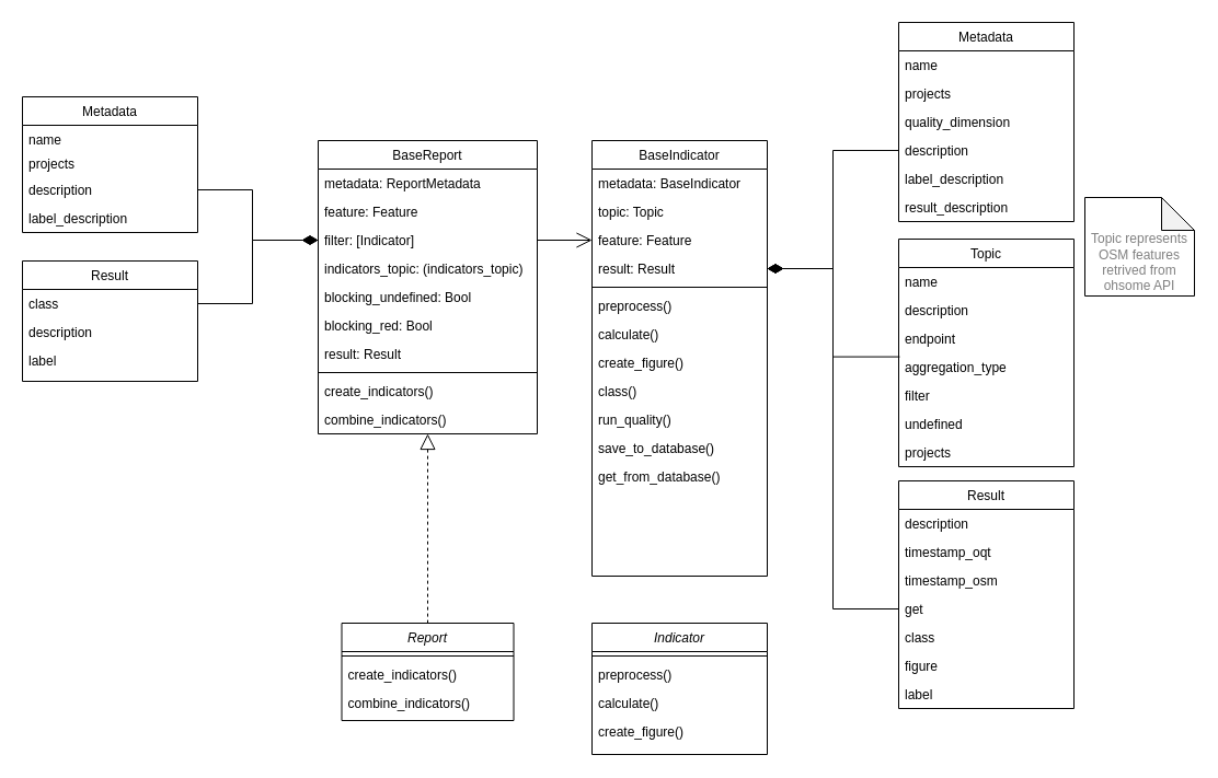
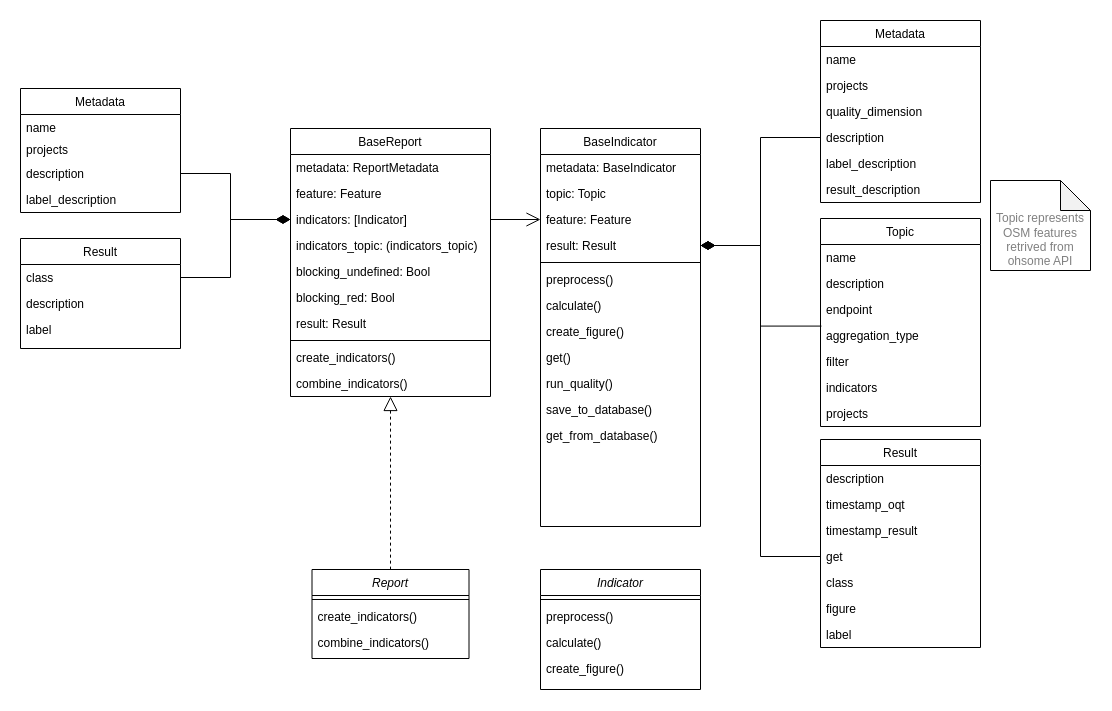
  <mxCell id="0" />
  <mxCell id="1" parent="0" />
  <mxCell id="2" value="BaseIndicator" style="swimlane;fontStyle=0;align=center;verticalAlign=top;childLayout=stackLayout;horizontal=1;startSize=26;horizontalStack=0;resizeParent=1;resizeLast=0;collapsible=1;marginBottom=0;rounded=0;shadow=0;strokeWidth=1;" parent="1" vertex="1"><mxGeometry x="540" y="128" width="160" height="398" as="geometry"><mxRectangle x="230" y="140" width="160" height="26" as="alternateBounds" /></mxGeometry></mxCell>
  <mxCell id="3" value="metadata: BaseIndicator" style="text;align=left;verticalAlign=top;spacingLeft=4;spacingRight=4;overflow=hidden;rotatable=0;points=[[0,0.5],[1,0.5]];portConstraint=eastwest;" parent="2" vertex="1"><mxGeometry y="26" width="160" height="26" as="geometry" /></mxCell>
  <mxCell id="4" value="topic: Topic" style="text;align=left;verticalAlign=top;spacingLeft=4;spacingRight=4;overflow=hidden;rotatable=0;points=[[0,0.5],[1,0.5]];portConstraint=eastwest;rounded=0;shadow=0;html=0;" parent="2" vertex="1"><mxGeometry y="52" width="160" height="26" as="geometry" /></mxCell>
  <mxCell id="5" value="feature: Feature" style="text;align=left;verticalAlign=top;spacingLeft=4;spacingRight=4;overflow=hidden;rotatable=0;points=[[0,0.5],[1,0.5]];portConstraint=eastwest;rounded=0;shadow=0;html=0;" parent="2" vertex="1"><mxGeometry y="78" width="160" height="26" as="geometry" /></mxCell>
  <mxCell id="6" value="result: Result" style="text;align=left;verticalAlign=top;spacingLeft=4;spacingRight=4;overflow=hidden;rotatable=0;points=[[0,0.5],[1,0.5]];portConstraint=eastwest;rounded=0;shadow=0;html=0;" parent="2" vertex="1"><mxGeometry y="104" width="160" height="26" as="geometry" /></mxCell>
  <mxCell id="7" value="" style="line;html=1;strokeWidth=1;align=left;verticalAlign=middle;spacingTop=-1;spacingLeft=3;spacingRight=3;rotatable=0;labelPosition=right;points=[];portConstraint=eastwest;" parent="2" vertex="1"><mxGeometry y="130" width="160" height="8" as="geometry" /></mxCell>
  <mxCell id="8" value="preprocess()" style="text;align=left;verticalAlign=top;spacingLeft=4;spacingRight=4;overflow=hidden;rotatable=0;points=[[0,0.5],[1,0.5]];portConstraint=eastwest;" parent="2" vertex="1"><mxGeometry y="138" width="160" height="26" as="geometry" /></mxCell>
  <mxCell id="9" value="calculate()" style="text;align=left;verticalAlign=top;spacingLeft=4;spacingRight=4;overflow=hidden;rotatable=0;points=[[0,0.5],[1,0.5]];portConstraint=eastwest;" parent="2" vertex="1"><mxGeometry y="164" width="160" height="26" as="geometry" /></mxCell>
  <mxCell id="10" value="create_figure()" style="text;align=left;verticalAlign=top;spacingLeft=4;spacingRight=4;overflow=hidden;rotatable=0;points=[[0,0.5],[1,0.5]];portConstraint=eastwest;" parent="2" vertex="1"><mxGeometry y="190" width="160" height="26" as="geometry" /></mxCell>
- <mxCell id="11" value="class()" style="text;align=left;verticalAlign=top;spacingLeft=4;spacingRight=4;overflow=hidden;rotatable=0;points=[[0,0.5],[1,0.5]];portConstraint=eastwest;" parent="2" vertex="1"><mxGeometry y="216" width="160" height="26" as="geometry" /></mxCell>
+ <mxCell id="11" value="get()" style="text;align=left;verticalAlign=top;spacingLeft=4;spacingRight=4;overflow=hidden;rotatable=0;points=[[0,0.5],[1,0.5]];portConstraint=eastwest;" parent="2" vertex="1"><mxGeometry y="216" width="160" height="26" as="geometry" /></mxCell>
  <mxCell id="12" value="run_quality()" style="text;align=left;verticalAlign=top;spacingLeft=4;spacingRight=4;overflow=hidden;rotatable=0;points=[[0,0.5],[1,0.5]];portConstraint=eastwest;" parent="2" vertex="1"><mxGeometry y="242" width="160" height="26" as="geometry" /></mxCell>
  <mxCell id="13" value="save_to_database()" style="text;align=left;verticalAlign=top;spacingLeft=4;spacingRight=4;overflow=hidden;rotatable=0;points=[[0,0.5],[1,0.5]];portConstraint=eastwest;" parent="2" vertex="1"><mxGeometry y="268" width="160" height="26" as="geometry" /></mxCell>
  <mxCell id="14" value="get_from_database()" style="text;align=left;verticalAlign=top;spacingLeft=4;spacingRight=4;overflow=hidden;rotatable=0;points=[[0,0.5],[1,0.5]];portConstraint=eastwest;" parent="2" vertex="1"><mxGeometry y="294" width="160" height="26" as="geometry" /></mxCell>
  <mxCell id="15" value="Metadata" style="swimlane;fontStyle=0;align=center;verticalAlign=top;childLayout=stackLayout;horizontal=1;startSize=26;horizontalStack=0;resizeParent=1;resizeLast=0;collapsible=1;marginBottom=0;rounded=0;shadow=0;strokeWidth=1;" parent="1" vertex="1"><mxGeometry x="820" y="20" width="160" height="182" as="geometry"><mxRectangle x="130" y="380" width="160" height="26" as="alternateBounds" /></mxGeometry></mxCell>
  <mxCell id="16" value="name" style="text;align=left;verticalAlign=top;spacingLeft=4;spacingRight=4;overflow=hidden;rotatable=0;points=[[0,0.5],[1,0.5]];portConstraint=eastwest;rounded=0;shadow=0;html=0;" parent="15" vertex="1"><mxGeometry y="26" width="160" height="26" as="geometry" /></mxCell>
  <mxCell id="17" value="projects" style="text;align=left;verticalAlign=top;spacingLeft=4;spacingRight=4;overflow=hidden;rotatable=0;points=[[0,0.5],[1,0.5]];portConstraint=eastwest;rounded=0;shadow=0;html=0;" vertex="1" parent="15"><mxGeometry y="52" width="160" height="26" as="geometry" /></mxCell>
  <mxCell id="18" value="quality_dimension" style="text;align=left;verticalAlign=top;spacingLeft=4;spacingRight=4;overflow=hidden;rotatable=0;points=[[0,0.5],[1,0.5]];portConstraint=eastwest;rounded=0;shadow=0;html=0;" vertex="1" parent="15"><mxGeometry y="78" width="160" height="26" as="geometry" /></mxCell>
  <mxCell id="19" value="description" style="text;align=left;verticalAlign=top;spacingLeft=4;spacingRight=4;overflow=hidden;rotatable=0;points=[[0,0.5],[1,0.5]];portConstraint=eastwest;rounded=0;shadow=0;html=0;" parent="15" vertex="1"><mxGeometry y="104" width="160" height="26" as="geometry" /></mxCell>
  <mxCell id="20" value="label_description" style="text;align=left;verticalAlign=top;spacingLeft=4;spacingRight=4;overflow=hidden;rotatable=0;points=[[0,0.5],[1,0.5]];portConstraint=eastwest;rounded=0;shadow=0;html=0;" parent="15" vertex="1"><mxGeometry y="130" width="160" height="26" as="geometry" /></mxCell>
  <mxCell id="21" value="result_description" style="text;align=left;verticalAlign=top;spacingLeft=4;spacingRight=4;overflow=hidden;rotatable=0;points=[[0,0.5],[1,0.5]];portConstraint=eastwest;rounded=0;shadow=0;html=0;" parent="15" vertex="1"><mxGeometry y="156" width="160" height="26" as="geometry" /></mxCell>
  <mxCell id="22" value="Topic" style="swimlane;fontStyle=0;align=center;verticalAlign=top;childLayout=stackLayout;horizontal=1;startSize=26;horizontalStack=0;resizeParent=1;resizeLast=0;collapsible=1;marginBottom=0;rounded=0;shadow=0;strokeWidth=1;" parent="1" vertex="1"><mxGeometry x="820" y="218" width="160" height="208" as="geometry"><mxRectangle x="340" y="380" width="170" height="26" as="alternateBounds" /></mxGeometry></mxCell>
  <mxCell id="23" value="name" style="text;align=left;verticalAlign=top;spacingLeft=4;spacingRight=4;overflow=hidden;rotatable=0;points=[[0,0.5],[1,0.5]];portConstraint=eastwest;" parent="22" vertex="1"><mxGeometry y="26" width="160" height="26" as="geometry" /></mxCell>
  <mxCell id="24" value="description" style="text;align=left;verticalAlign=top;spacingLeft=4;spacingRight=4;overflow=hidden;rotatable=0;points=[[0,0.5],[1,0.5]];portConstraint=eastwest;" parent="22" vertex="1"><mxGeometry y="52" width="160" height="26" as="geometry" /></mxCell>
  <mxCell id="25" value="endpoint" style="text;align=left;verticalAlign=top;spacingLeft=4;spacingRight=4;overflow=hidden;rotatable=0;points=[[0,0.5],[1,0.5]];portConstraint=eastwest;" parent="22" vertex="1"><mxGeometry y="78" width="160" height="26" as="geometry" /></mxCell>
  <mxCell id="26" value="aggregation_type" style="text;align=left;verticalAlign=top;spacingLeft=4;spacingRight=4;overflow=hidden;rotatable=0;points=[[0,0.5],[1,0.5]];portConstraint=eastwest;" vertex="1" parent="22"><mxGeometry y="104" width="160" height="26" as="geometry" /></mxCell>
  <mxCell id="27" value="filter" style="text;align=left;verticalAlign=top;spacingLeft=4;spacingRight=4;overflow=hidden;rotatable=0;points=[[0,0.5],[1,0.5]];portConstraint=eastwest;" parent="22" vertex="1"><mxGeometry y="130" width="160" height="26" as="geometry" /></mxCell>
- <mxCell id="28" value="undefined" style="text;align=left;verticalAlign=top;spacingLeft=4;spacingRight=4;overflow=hidden;rotatable=0;points=[[0,0.5],[1,0.5]];portConstraint=eastwest;" vertex="1" parent="22"><mxGeometry y="156" width="160" height="26" as="geometry" /></mxCell>
+ <mxCell id="28" value="indicators" style="text;align=left;verticalAlign=top;spacingLeft=4;spacingRight=4;overflow=hidden;rotatable=0;points=[[0,0.5],[1,0.5]];portConstraint=eastwest;" vertex="1" parent="22"><mxGeometry y="156" width="160" height="26" as="geometry" /></mxCell>
  <mxCell id="29" value="projects" style="text;align=left;verticalAlign=top;spacingLeft=4;spacingRight=4;overflow=hidden;rotatable=0;points=[[0,0.5],[1,0.5]];portConstraint=eastwest;" vertex="1" parent="22"><mxGeometry y="182" width="160" height="26" as="geometry" /></mxCell>
  <mxCell id="30" value="Result" style="swimlane;fontStyle=0;align=center;verticalAlign=top;childLayout=stackLayout;horizontal=1;startSize=26;horizontalStack=0;resizeParent=1;resizeLast=0;collapsible=1;marginBottom=0;rounded=0;shadow=0;strokeWidth=1;" parent="1" vertex="1"><mxGeometry x="820" y="439" width="160" height="208" as="geometry"><mxRectangle x="340" y="380" width="170" height="26" as="alternateBounds" /></mxGeometry></mxCell>
  <mxCell id="31" value="description" style="text;align=left;verticalAlign=top;spacingLeft=4;spacingRight=4;overflow=hidden;rotatable=0;points=[[0,0.5],[1,0.5]];portConstraint=eastwest;" parent="30" vertex="1"><mxGeometry y="26" width="160" height="26" as="geometry" /></mxCell>
  <mxCell id="32" value="timestamp_oqt" style="text;align=left;verticalAlign=top;spacingLeft=4;spacingRight=4;overflow=hidden;rotatable=0;points=[[0,0.5],[1,0.5]];portConstraint=eastwest;" vertex="1" parent="30"><mxGeometry y="52" width="160" height="26" as="geometry" /></mxCell>
- <mxCell id="33" value="timestamp_osm" style="text;align=left;verticalAlign=top;spacingLeft=4;spacingRight=4;overflow=hidden;rotatable=0;points=[[0,0.5],[1,0.5]];portConstraint=eastwest;" vertex="1" parent="30"><mxGeometry y="78" width="160" height="26" as="geometry" /></mxCell>
+ <mxCell id="33" value="timestamp_result" style="text;align=left;verticalAlign=top;spacingLeft=4;spacingRight=4;overflow=hidden;rotatable=0;points=[[0,0.5],[1,0.5]];portConstraint=eastwest;" vertex="1" parent="30"><mxGeometry y="78" width="160" height="26" as="geometry" /></mxCell>
  <mxCell id="34" value="get" style="text;align=left;verticalAlign=top;spacingLeft=4;spacingRight=4;overflow=hidden;rotatable=0;points=[[0,0.5],[1,0.5]];portConstraint=eastwest;" parent="30" vertex="1"><mxGeometry y="104" width="160" height="26" as="geometry" /></mxCell>
  <mxCell id="35" value="class" style="text;align=left;verticalAlign=top;spacingLeft=4;spacingRight=4;overflow=hidden;rotatable=0;points=[[0,0.5],[1,0.5]];portConstraint=eastwest;" vertex="1" parent="30"><mxGeometry y="130" width="160" height="26" as="geometry" /></mxCell>
  <mxCell id="36" value="figure" style="text;align=left;verticalAlign=top;spacingLeft=4;spacingRight=4;overflow=hidden;rotatable=0;points=[[0,0.5],[1,0.5]];portConstraint=eastwest;" parent="30" vertex="1"><mxGeometry y="156" width="160" height="26" as="geometry" /></mxCell>
  <mxCell id="37" value="label" style="text;align=left;verticalAlign=top;spacingLeft=4;spacingRight=4;overflow=hidden;rotatable=0;points=[[0,0.5],[1,0.5]];portConstraint=eastwest;" parent="30" vertex="1"><mxGeometry y="182" width="160" height="26" as="geometry" /></mxCell>
  <mxCell id="38" style="edgeStyle=elbowEdgeStyle;rounded=0;jumpStyle=none;orthogonalLoop=1;jettySize=auto;html=1;exitX=0;exitY=0.5;exitDx=0;exitDy=0;entryX=1;entryY=0.5;entryDx=0;entryDy=0;endArrow=diamondThin;endFill=1;endSize=12;" parent="1" source="19" edge="1"><mxGeometry relative="1" as="geometry"><mxPoint x="700" y="245" as="targetPoint" /></mxGeometry></mxCell>
  <mxCell id="39" style="edgeStyle=elbowEdgeStyle;rounded=0;jumpStyle=none;orthogonalLoop=1;jettySize=auto;html=1;exitX=0;exitY=0.5;exitDx=0;exitDy=0;endArrow=diamondThin;endFill=1;endSize=12;" parent="1" source="34" edge="1"><mxGeometry relative="1" as="geometry"><mxPoint x="700" y="245" as="targetPoint" /></mxGeometry></mxCell>
  <mxCell id="40" value="Indicator" style="swimlane;fontStyle=2;align=center;verticalAlign=top;childLayout=stackLayout;horizontal=1;startSize=26;horizontalStack=0;resizeParent=1;resizeLast=0;collapsible=1;marginBottom=0;rounded=0;shadow=0;strokeWidth=1;" parent="1" vertex="1"><mxGeometry x="540" y="569" width="160" height="120" as="geometry"><mxRectangle x="230" y="140" width="160" height="26" as="alternateBounds" /></mxGeometry></mxCell>
  <mxCell id="41" value="" style="line;html=1;strokeWidth=1;align=left;verticalAlign=middle;spacingTop=-1;spacingLeft=3;spacingRight=3;rotatable=0;labelPosition=right;points=[];portConstraint=eastwest;" parent="40" vertex="1"><mxGeometry y="26" width="160" height="8" as="geometry" /></mxCell>
  <mxCell id="42" value="preprocess()" style="text;align=left;verticalAlign=top;spacingLeft=4;spacingRight=4;overflow=hidden;rotatable=0;points=[[0,0.5],[1,0.5]];portConstraint=eastwest;" parent="40" vertex="1"><mxGeometry y="34" width="160" height="26" as="geometry" /></mxCell>
  <mxCell id="43" value="calculate()" style="text;align=left;verticalAlign=top;spacingLeft=4;spacingRight=4;overflow=hidden;rotatable=0;points=[[0,0.5],[1,0.5]];portConstraint=eastwest;" parent="40" vertex="1"><mxGeometry y="60" width="160" height="26" as="geometry" /></mxCell>
  <mxCell id="44" value="create_figure()" style="text;align=left;verticalAlign=top;spacingLeft=4;spacingRight=4;overflow=hidden;rotatable=0;points=[[0,0.5],[1,0.5]];portConstraint=eastwest;" parent="40" vertex="1"><mxGeometry y="86" width="160" height="26" as="geometry" /></mxCell>
  <mxCell id="45" value="&lt;br&gt;&lt;br&gt;&lt;font color=&quot;#808080&quot;&gt;Topic represents OSM features retrived from ohsome API&lt;/font&gt;" style="shape=note;whiteSpace=wrap;html=1;backgroundOutline=1;darkOpacity=0.05;" parent="1" vertex="1"><mxGeometry x="990" y="180" width="100" height="90" as="geometry" /></mxCell>
  <mxCell id="46" value="Metadata" style="swimlane;fontStyle=0;align=center;verticalAlign=top;childLayout=stackLayout;horizontal=1;startSize=26;horizontalStack=0;resizeParent=1;resizeLast=0;collapsible=1;marginBottom=0;rounded=0;shadow=0;strokeWidth=1;" parent="1" vertex="1"><mxGeometry x="20" y="88" width="160" height="124" as="geometry"><mxRectangle x="130" y="380" width="160" height="26" as="alternateBounds" /></mxGeometry></mxCell>
  <mxCell id="47" value="name" style="text;align=left;verticalAlign=top;spacingLeft=4;spacingRight=4;overflow=hidden;rotatable=0;points=[[0,0.5],[1,0.5]];portConstraint=eastwest;rounded=0;shadow=0;html=0;" parent="46" vertex="1"><mxGeometry y="26" width="160" height="26" as="geometry" /></mxCell>
  <mxCell id="48" value="projects" style="text;whiteSpace=wrap;verticalAlign=middle;spacingLeft=4;" vertex="1" parent="46"><mxGeometry y="52" width="160" height="20" as="geometry" /></mxCell>
  <mxCell id="49" value="description" style="text;align=left;verticalAlign=top;spacingLeft=4;spacingRight=4;overflow=hidden;rotatable=0;points=[[0,0.5],[1,0.5]];portConstraint=eastwest;rounded=0;shadow=0;html=0;" parent="46" vertex="1"><mxGeometry y="72" width="160" height="26" as="geometry" /></mxCell>
  <mxCell id="50" value="label_description" style="text;align=left;verticalAlign=top;spacingLeft=4;spacingRight=4;overflow=hidden;rotatable=0;points=[[0,0.5],[1,0.5]];portConstraint=eastwest;rounded=0;shadow=0;html=0;" parent="46" vertex="1"><mxGeometry y="98" width="160" height="26" as="geometry" /></mxCell>
  <mxCell id="51" value="BaseReport" style="swimlane;fontStyle=0;align=center;verticalAlign=top;childLayout=stackLayout;horizontal=1;startSize=26;horizontalStack=0;resizeParent=1;resizeLast=0;collapsible=1;marginBottom=0;rounded=0;shadow=0;strokeWidth=1;" parent="1" vertex="1"><mxGeometry x="290" y="128" width="200" height="268" as="geometry"><mxRectangle x="130" y="380" width="160" height="26" as="alternateBounds" /></mxGeometry></mxCell>
  <mxCell id="52" value="metadata: ReportMetadata" style="text;align=left;verticalAlign=top;spacingLeft=4;spacingRight=4;overflow=hidden;rotatable=0;points=[[0,0.5],[1,0.5]];portConstraint=eastwest;rounded=0;shadow=0;html=0;" parent="51" vertex="1"><mxGeometry y="26" width="200" height="26" as="geometry" /></mxCell>
  <mxCell id="53" value="feature: Feature" style="text;align=left;verticalAlign=top;spacingLeft=4;spacingRight=4;overflow=hidden;rotatable=0;points=[[0,0.5],[1,0.5]];portConstraint=eastwest;rounded=0;shadow=0;html=0;" vertex="1" parent="51"><mxGeometry y="52" width="200" height="26" as="geometry" /></mxCell>
- <mxCell id="54" value="filter: [Indicator]" style="text;align=left;verticalAlign=top;spacingLeft=4;spacingRight=4;overflow=hidden;rotatable=0;points=[[0,0.5],[1,0.5]];portConstraint=eastwest;rounded=0;shadow=0;html=0;" parent="51" vertex="1"><mxGeometry y="78" width="200" height="26" as="geometry" /></mxCell>
+ <mxCell id="54" value="indicators: [Indicator]" style="text;align=left;verticalAlign=top;spacingLeft=4;spacingRight=4;overflow=hidden;rotatable=0;points=[[0,0.5],[1,0.5]];portConstraint=eastwest;rounded=0;shadow=0;html=0;" parent="51" vertex="1"><mxGeometry y="78" width="200" height="26" as="geometry" /></mxCell>
  <mxCell id="55" value="indicators_topic: (indicators_topic)" style="text;align=left;verticalAlign=top;spacingLeft=4;spacingRight=4;overflow=hidden;rotatable=0;points=[[0,0.5],[1,0.5]];portConstraint=eastwest;rounded=0;shadow=0;html=0;" parent="51" vertex="1"><mxGeometry y="104" width="200" height="26" as="geometry" /></mxCell>
  <mxCell id="56" value="blocking_undefined: Bool" style="text;align=left;verticalAlign=top;spacingLeft=4;spacingRight=4;overflow=hidden;rotatable=0;points=[[0,0.5],[1,0.5]];portConstraint=eastwest;rounded=0;shadow=0;html=0;" parent="51" vertex="1"><mxGeometry y="130" width="200" height="26" as="geometry" /></mxCell>
  <mxCell id="57" value="blocking_red: Bool" style="text;align=left;verticalAlign=top;spacingLeft=4;spacingRight=4;overflow=hidden;rotatable=0;points=[[0,0.5],[1,0.5]];portConstraint=eastwest;rounded=0;shadow=0;html=0;" parent="51" vertex="1"><mxGeometry y="156" width="200" height="26" as="geometry" /></mxCell>
  <mxCell id="58" value="result: Result" style="text;align=left;verticalAlign=top;spacingLeft=4;spacingRight=4;overflow=hidden;rotatable=0;points=[[0,0.5],[1,0.5]];portConstraint=eastwest;rounded=0;shadow=0;html=0;" parent="51" vertex="1"><mxGeometry y="182" width="200" height="26" as="geometry" /></mxCell>
  <mxCell id="59" value="" style="line;html=1;strokeWidth=1;align=left;verticalAlign=middle;spacingTop=-1;spacingLeft=3;spacingRight=3;rotatable=0;labelPosition=right;points=[];portConstraint=eastwest;" parent="51" vertex="1"><mxGeometry y="208" width="200" height="8" as="geometry" /></mxCell>
  <mxCell id="60" value="create_indicators()" style="text;align=left;verticalAlign=top;spacingLeft=4;spacingRight=4;overflow=hidden;rotatable=0;points=[[0,0.5],[1,0.5]];portConstraint=eastwest;rounded=0;shadow=0;html=0;" parent="51" vertex="1"><mxGeometry y="216" width="200" height="26" as="geometry" /></mxCell>
  <mxCell id="61" value="combine_indicators()" style="text;align=left;verticalAlign=top;spacingLeft=4;spacingRight=4;overflow=hidden;rotatable=0;points=[[0,0.5],[1,0.5]];portConstraint=eastwest;" parent="51" vertex="1"><mxGeometry y="242" width="200" height="26" as="geometry" /></mxCell>
  <mxCell id="62" value="Result" style="swimlane;fontStyle=0;align=center;verticalAlign=top;childLayout=stackLayout;horizontal=1;startSize=26;horizontalStack=0;resizeParent=1;resizeLast=0;collapsible=1;marginBottom=0;rounded=0;shadow=0;strokeWidth=1;" parent="1" vertex="1"><mxGeometry x="20" y="238" width="160" height="110" as="geometry"><mxRectangle x="340" y="380" width="170" height="26" as="alternateBounds" /></mxGeometry></mxCell>
  <mxCell id="63" value="class" style="text;align=left;verticalAlign=top;spacingLeft=4;spacingRight=4;overflow=hidden;rotatable=0;points=[[0,0.5],[1,0.5]];portConstraint=eastwest;" parent="62" vertex="1"><mxGeometry y="26" width="160" height="26" as="geometry" /></mxCell>
  <mxCell id="64" value="description" style="text;align=left;verticalAlign=top;spacingLeft=4;spacingRight=4;overflow=hidden;rotatable=0;points=[[0,0.5],[1,0.5]];portConstraint=eastwest;" parent="62" vertex="1"><mxGeometry y="52" width="160" height="26" as="geometry" /></mxCell>
  <mxCell id="65" value="label" style="text;align=left;verticalAlign=top;spacingLeft=4;spacingRight=4;overflow=hidden;rotatable=0;points=[[0,0.5],[1,0.5]];portConstraint=eastwest;" parent="62" vertex="1"><mxGeometry y="78" width="160" height="26" as="geometry" /></mxCell>
  <mxCell id="66" value="Report" style="swimlane;fontStyle=2;align=center;verticalAlign=top;childLayout=stackLayout;horizontal=1;startSize=26;horizontalStack=0;resizeParent=1;resizeLast=0;collapsible=1;marginBottom=0;rounded=0;shadow=0;strokeWidth=1;" parent="1" vertex="1"><mxGeometry x="311.5" y="569" width="157" height="89" as="geometry"><mxRectangle x="230" y="140" width="160" height="26" as="alternateBounds" /></mxGeometry></mxCell>
  <mxCell id="67" value="" style="line;html=1;strokeWidth=1;align=left;verticalAlign=middle;spacingTop=-1;spacingLeft=3;spacingRight=3;rotatable=0;labelPosition=right;points=[];portConstraint=eastwest;" parent="66" vertex="1"><mxGeometry y="26" width="157" height="8" as="geometry" /></mxCell>
  <mxCell id="68" value="create_indicators()" style="text;align=left;verticalAlign=top;spacingLeft=4;spacingRight=4;overflow=hidden;rotatable=0;points=[[0,0.5],[1,0.5]];portConstraint=eastwest;" parent="66" vertex="1"><mxGeometry y="34" width="157" height="26" as="geometry" /></mxCell>
  <mxCell id="69" value="combine_indicators()" style="text;align=left;verticalAlign=top;spacingLeft=4;spacingRight=4;overflow=hidden;rotatable=0;points=[[0,0.5],[1,0.5]];portConstraint=eastwest;" parent="66" vertex="1"><mxGeometry y="60" width="157" height="26" as="geometry" /></mxCell>
  <mxCell id="70" style="edgeStyle=orthogonalEdgeStyle;rounded=0;jumpStyle=none;orthogonalLoop=1;jettySize=auto;html=1;startSize=12;endArrow=none;endFill=0;endSize=12;startArrow=block;startFill=0;entryX=0.5;entryY=0;entryDx=0;entryDy=0;exitX=0.5;exitY=1;exitDx=0;exitDy=0;dashed=1;" parent="1" source="51" target="66" edge="1"><mxGeometry relative="1" as="geometry"><mxPoint x="370" y="338" as="sourcePoint" /><mxPoint x="610" y="588" as="targetPoint" /></mxGeometry></mxCell>
  <mxCell id="71" style="edgeStyle=orthogonalEdgeStyle;rounded=0;jumpStyle=none;orthogonalLoop=1;jettySize=auto;html=1;exitX=1;exitY=0.5;exitDx=0;exitDy=0;entryX=0;entryY=0.5;entryDx=0;entryDy=0;endArrow=diamondThin;endFill=1;endSize=12;" parent="1" source="49" target="54" edge="1"><mxGeometry relative="1" as="geometry"><mxPoint x="230" y="58" as="sourcePoint" /><mxPoint x="80" y="-102" as="targetPoint" /></mxGeometry></mxCell>
  <mxCell id="72" style="edgeStyle=orthogonalEdgeStyle;rounded=0;jumpStyle=none;orthogonalLoop=1;jettySize=auto;html=1;exitX=1;exitY=0.5;exitDx=0;exitDy=0;entryX=0;entryY=0.5;entryDx=0;entryDy=0;endArrow=diamondThin;endFill=1;endSize=12;" parent="1" source="63" target="54" edge="1"><mxGeometry relative="1" as="geometry"><mxPoint x="190" y="163" as="sourcePoint" /><mxPoint x="310" y="229" as="targetPoint" /></mxGeometry></mxCell>
  <mxCell id="73" style="edgeStyle=orthogonalEdgeStyle;rounded=0;orthogonalLoop=1;jettySize=auto;html=1;entryX=0;entryY=0.5;entryDx=0;entryDy=0;endArrow=open;endFill=0;endSize=12;" parent="1" source="54" target="5" edge="1"><mxGeometry relative="1" as="geometry" /></mxCell>
  <mxCell id="74" style="edgeStyle=elbowEdgeStyle;rounded=0;jumpStyle=none;orthogonalLoop=1;jettySize=auto;html=1;exitX=0.006;exitY=0.022;exitDx=0;exitDy=0;endArrow=diamondThin;endFill=1;endSize=12;exitPerimeter=0;entryX=1;entryY=0.5;entryDx=0;entryDy=0;" edge="1" parent="1" target="6"><mxGeometry relative="1" as="geometry"><mxPoint x="700" y="348" as="targetPoint" /><mxPoint x="820.96" y="325.576" as="sourcePoint" /></mxGeometry></mxCell>
